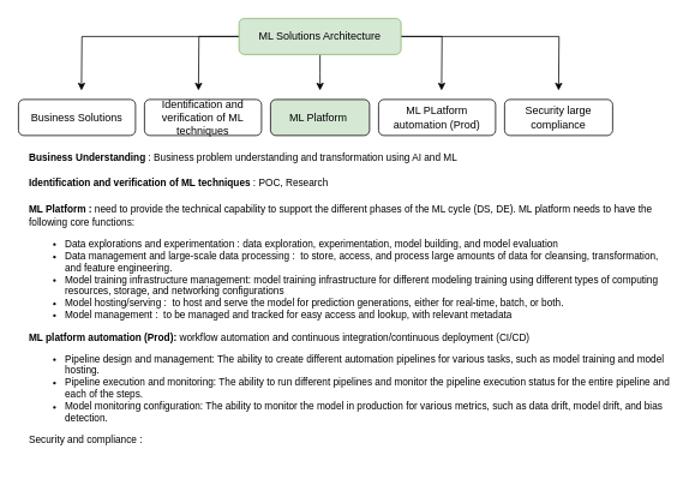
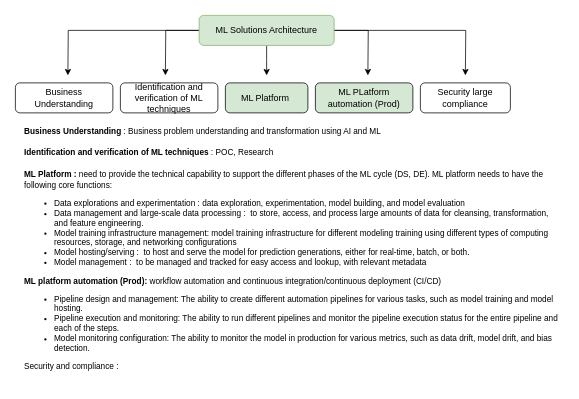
  <mxCell id="0" />
  <mxCell id="1" parent="0" />
  <mxCell id="2" style="edgeStyle=orthogonalEdgeStyle;rounded=0;orthogonalLoop=1;jettySize=auto;html=1;" edge="1" parent="1" source="7"><mxGeometry relative="1" as="geometry"><mxPoint x="220" y="100" as="targetPoint" /></mxGeometry></mxCell>
  <mxCell id="3" style="edgeStyle=orthogonalEdgeStyle;rounded=0;orthogonalLoop=1;jettySize=auto;html=1;" edge="1" parent="1" source="7"><mxGeometry relative="1" as="geometry"><mxPoint x="90" y="100" as="targetPoint" /></mxGeometry></mxCell>
  <mxCell id="4" style="edgeStyle=orthogonalEdgeStyle;rounded=0;orthogonalLoop=1;jettySize=auto;html=1;" edge="1" parent="1" source="7"><mxGeometry relative="1" as="geometry"><mxPoint x="355" y="100" as="targetPoint" /></mxGeometry></mxCell>
  <mxCell id="5" style="edgeStyle=orthogonalEdgeStyle;rounded=0;orthogonalLoop=1;jettySize=auto;html=1;" edge="1" parent="1" source="7"><mxGeometry relative="1" as="geometry"><mxPoint x="490" y="100" as="targetPoint" /></mxGeometry></mxCell>
  <mxCell id="6" style="edgeStyle=orthogonalEdgeStyle;rounded=0;orthogonalLoop=1;jettySize=auto;html=1;" edge="1" parent="1" source="7"><mxGeometry relative="1" as="geometry"><mxPoint x="620" y="100" as="targetPoint" /></mxGeometry></mxCell>
  <mxCell id="7" value="ML Solutions Architecture" style="rounded=1;whiteSpace=wrap;html=1;fillColor=#d5e8d4;strokeColor=#82b366;" vertex="1" parent="1"><mxGeometry x="265" y="20" width="180" height="40" as="geometry" /></mxCell>
- <mxCell id="8" value="Business Solutions" style="rounded=1;whiteSpace=wrap;html=1;" vertex="1" parent="1"><mxGeometry x="20" y="110" width="130" height="40" as="geometry" /></mxCell>
+ <mxCell id="8" value="Business Understanding" style="rounded=1;whiteSpace=wrap;html=1;" vertex="1" parent="1"><mxGeometry x="20" y="110" width="130" height="40" as="geometry" /></mxCell>
  <mxCell id="9" value="&lt;div&gt;Identification and verification of ML techniques&lt;/div&gt;" style="rounded=1;whiteSpace=wrap;html=1;" vertex="1" parent="1"><mxGeometry x="160" y="110" width="130" height="40" as="geometry" /></mxCell>
  <mxCell id="10" value="ML Platform&amp;nbsp;" style="rounded=1;whiteSpace=wrap;html=1;fillColor=#d5e8d4;" vertex="1" parent="1"><mxGeometry x="300" y="110" width="110" height="40" as="geometry" /></mxCell>
- <mxCell id="11" value="ML PLatform automation (Prod)" style="rounded=1;whiteSpace=wrap;html=1;" vertex="1" parent="1"><mxGeometry x="420" y="110" width="130" height="40" as="geometry" /></mxCell>
+ <mxCell id="11" value="ML PLatform automation (Prod)" style="rounded=1;whiteSpace=wrap;html=1;fillColor=#d5e8d4;" vertex="1" parent="1"><mxGeometry x="420" y="110" width="130" height="40" as="geometry" /></mxCell>
  <mxCell id="12" value="Security large compliance" style="rounded=1;whiteSpace=wrap;html=1;" vertex="1" parent="1"><mxGeometry x="560" y="110" width="120" height="40" as="geometry" /></mxCell>
  <mxCell id="13" value="&lt;font style=&quot;font-size: 11px;&quot;&gt;&lt;b style=&quot;&quot;&gt;Business Understanding&lt;/b&gt; : Business problem understanding and transformation using AI and ML&lt;br&gt;&lt;br&gt;&lt;b style=&quot;&quot;&gt;Identification and verification of ML techniques&lt;/b&gt; : POC, Research&lt;br&gt;&lt;br&gt;&lt;b style=&quot;&quot;&gt;ML Platform :&amp;nbsp;&lt;/b&gt;need to provide the technical capability to support the different phases of the ML cycle (DS, DE). ML platform needs to have the following core functions:&lt;br&gt;&lt;/font&gt;&lt;ul style=&quot;font-size: 11px;&quot;&gt;&lt;li&gt;&lt;span style=&quot;background-color: initial;&quot;&gt;&lt;font style=&quot;font-size: 11px;&quot;&gt;Data explorations and experimentation :&amp;nbsp;data exploration, experimentation, model building, and model evaluation&lt;/font&gt;&lt;/span&gt;&lt;/li&gt;&lt;li&gt;&lt;span style=&quot;background-color: initial;&quot;&gt;&lt;font style=&quot;font-size: 11px;&quot;&gt;Data management and large-scale data processing :&amp;nbsp;&amp;nbsp;to store, access, and process large amounts of data for cleansing, transformation, and feature engineering.&lt;/font&gt;&lt;/span&gt;&lt;/li&gt;&lt;li&gt;&lt;span style=&quot;background-color: initial;&quot;&gt;&lt;font style=&quot;font-size: 11px;&quot;&gt;Model training infrastructure management:&amp;nbsp;model training infrastructure for different modeling training using different types of computing resources, storage, and networking configurations&lt;/font&gt;&lt;/span&gt;&lt;/li&gt;&lt;li&gt;&lt;span style=&quot;background-color: initial;&quot;&gt;&lt;font style=&quot;font-size: 11px;&quot;&gt;Model hosting/serving :&amp;nbsp;&amp;nbsp;to host and serve the model for prediction generations, either for real-time, batch, or both.&lt;/font&gt;&lt;/span&gt;&lt;/li&gt;&lt;li&gt;&lt;span style=&quot;background-color: initial;&quot;&gt;&lt;font style=&quot;font-size: 11px;&quot;&gt;Model management :&amp;nbsp;&amp;nbsp;to be managed and tracked for easy access and lookup, with relevant metadata&lt;/font&gt;&lt;/span&gt;&lt;/li&gt;&lt;/ul&gt;&lt;div style=&quot;font-size: 11px;&quot;&gt;&lt;font style=&quot;font-size: 11px;&quot;&gt;&lt;b&gt;ML platform automation (Prod):&lt;/b&gt;&amp;nbsp;workflow automation and continuous integration/continuous deployment (CI/CD)&lt;br&gt;&lt;/font&gt;&lt;/div&gt;&lt;div style=&quot;font-size: 11px;&quot;&gt;&lt;div style=&quot;&quot;&gt;&lt;ul style=&quot;&quot;&gt;&lt;li&gt;&lt;font style=&quot;font-size: 11px;&quot;&gt;Pipeline design and management: The ability to create different automation pipelines for various tasks, such as model training and model hosting.&lt;/font&gt;&lt;/li&gt;&lt;li&gt;&lt;font style=&quot;font-size: 11px;&quot;&gt;Pipeline execution and monitoring: The ability to run different pipelines and monitor the pipeline execution status for the entire pipeline and each of the steps.&lt;/font&gt;&lt;/li&gt;&lt;li&gt;&lt;font style=&quot;font-size: 11px;&quot;&gt;Model monitoring configuration: The ability to monitor the model in production for various metrics, such as data drift, model drift, and bias detection.&lt;/font&gt;&lt;/li&gt;&lt;/ul&gt;&lt;div style=&quot;&quot;&gt;&lt;font style=&quot;font-size: 11px;&quot;&gt;Security and compliance :&amp;nbsp;&lt;/font&gt;&lt;/div&gt;&lt;/div&gt;&lt;/div&gt;" style="text;html=1;strokeColor=none;fillColor=none;align=left;verticalAlign=top;whiteSpace=wrap;rounded=0;" vertex="1" parent="1"><mxGeometry x="30" y="160" width="720" height="350" as="geometry" /></mxCell>
